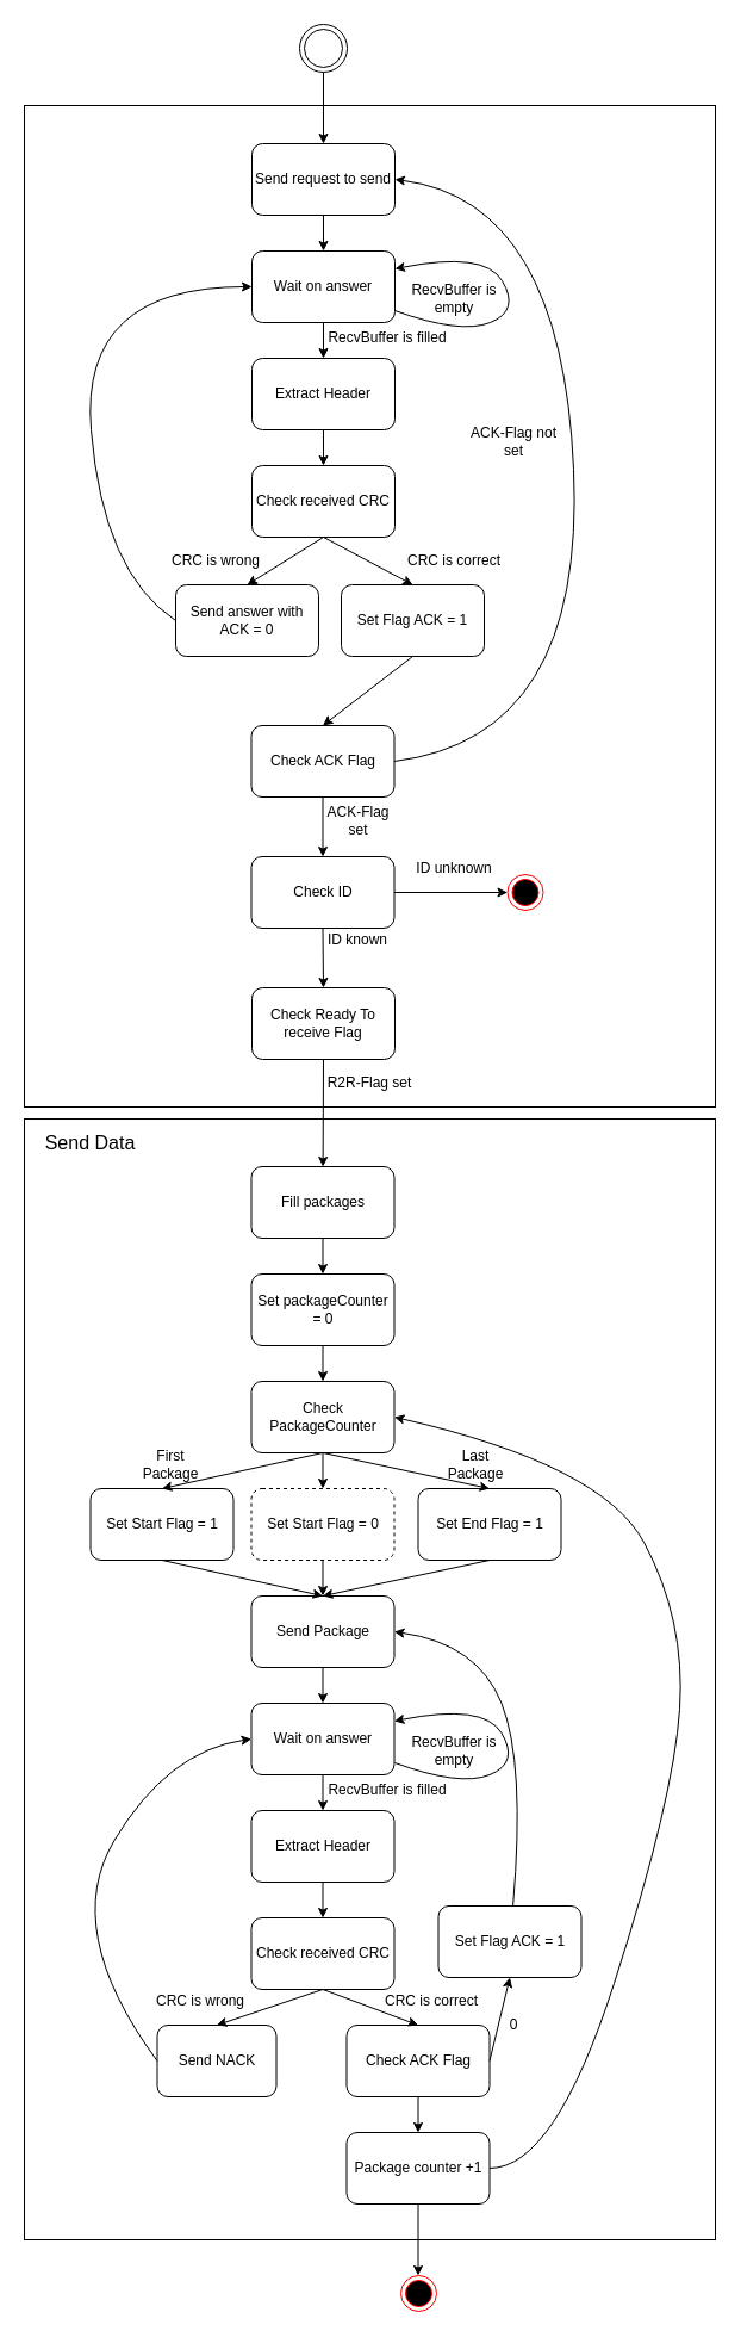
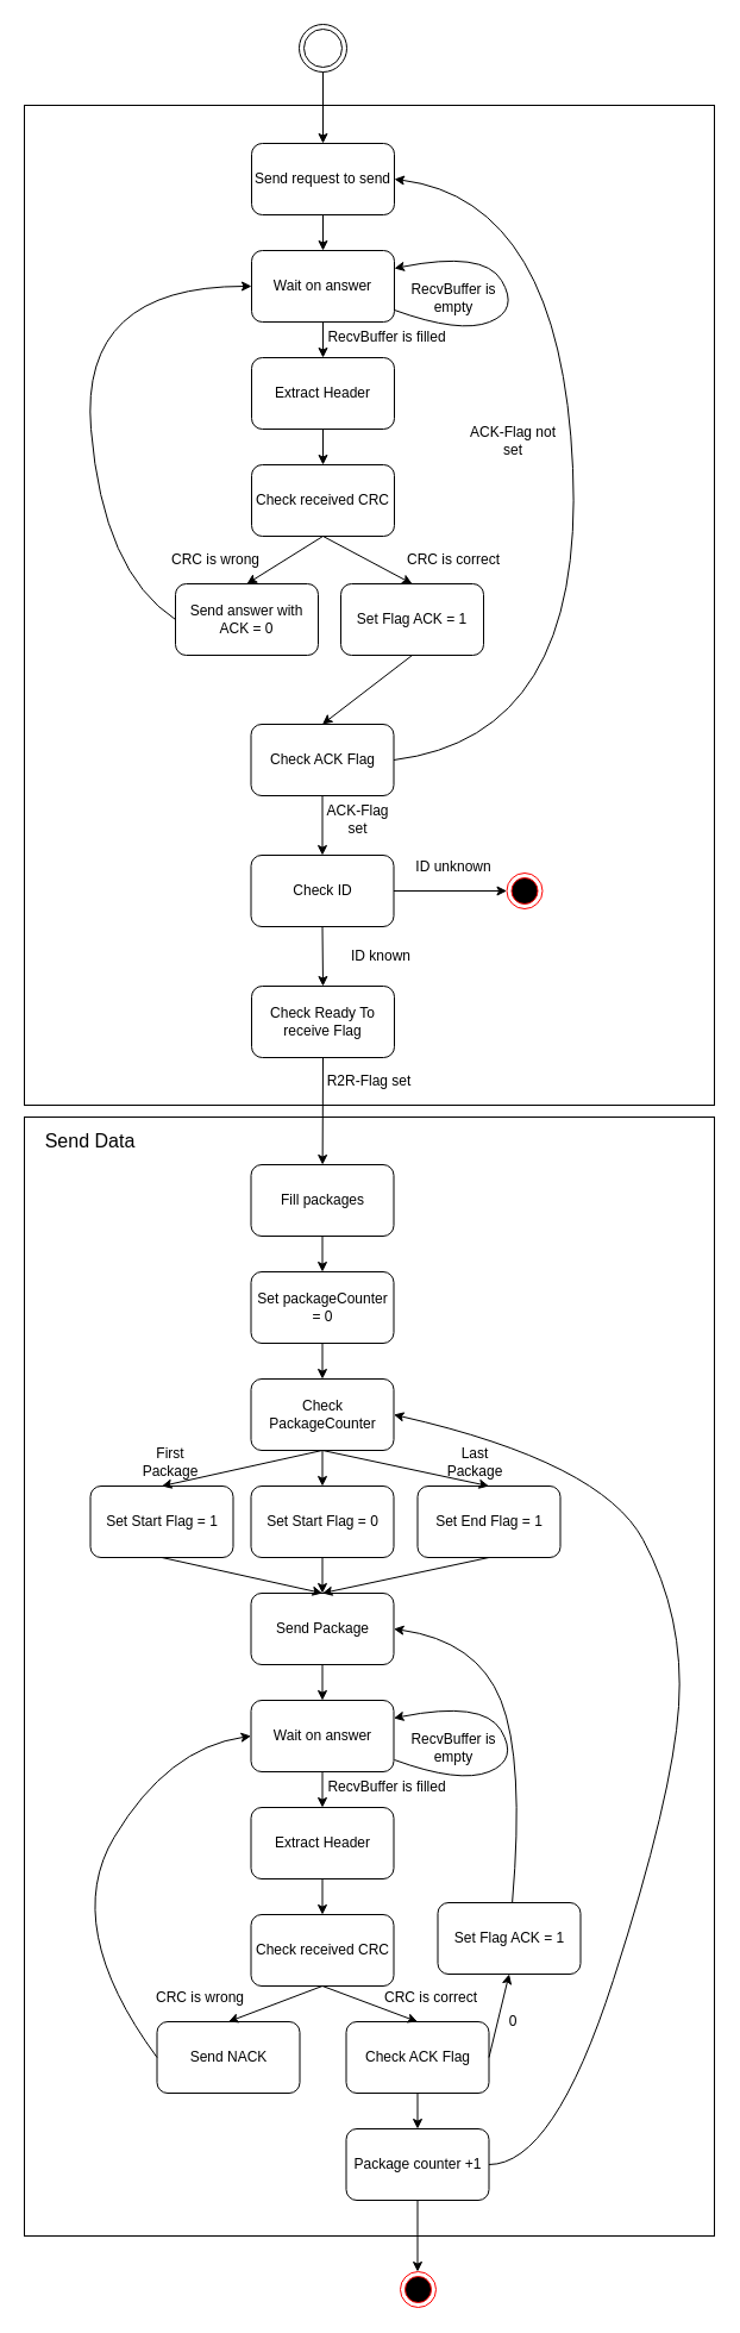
  <mxCell id="0" />
  <mxCell id="1" parent="0" />
  <mxCell id="2" value="Send request to send" style="rounded=1;whiteSpace=wrap;html=1;" parent="1" vertex="1"><mxGeometry x="211" y="120" width="120" height="60" as="geometry" /></mxCell>
  <mxCell id="3" value="Wait on answer" style="rounded=1;whiteSpace=wrap;html=1;" parent="1" vertex="1"><mxGeometry x="211" y="210" width="120" height="60" as="geometry" /></mxCell>
  <mxCell id="4" value="Extract Header" style="rounded=1;whiteSpace=wrap;html=1;" parent="1" vertex="1"><mxGeometry x="211" y="300" width="120" height="60" as="geometry" /></mxCell>
  <mxCell id="5" value="" style="endArrow=classic;html=1;exitX=0.5;exitY=1;exitDx=0;exitDy=0;" parent="1" source="3" target="4" edge="1"><mxGeometry width="50" height="50" relative="1" as="geometry"><mxPoint x="506" y="290" as="sourcePoint" /><mxPoint x="556" y="240" as="targetPoint" /></mxGeometry></mxCell>
  <mxCell id="6" value="RecvBuffer is filled" style="text;html=1;strokeColor=none;fillColor=none;align=center;verticalAlign=middle;whiteSpace=wrap;rounded=0;" parent="1" vertex="1"><mxGeometry x="267" y="273" width="116" height="20" as="geometry" /></mxCell>
  <mxCell id="7" value="" style="curved=1;endArrow=classic;html=1;entryX=1;entryY=0.25;entryDx=0;entryDy=0;" parent="1" target="3" edge="1"><mxGeometry width="50" height="50" relative="1" as="geometry"><mxPoint x="331" y="260" as="sourcePoint" /><mxPoint x="456" y="180" as="targetPoint" /><Array as="points"><mxPoint x="386" y="280" /><mxPoint x="436" y="260" /><mxPoint x="406" y="210" /></Array></mxGeometry></mxCell>
  <mxCell id="8" value="RecvBuffer is empty" style="text;html=1;strokeColor=none;fillColor=none;align=center;verticalAlign=middle;whiteSpace=wrap;rounded=0;" parent="1" vertex="1"><mxGeometry x="336" y="240" width="90" height="20" as="geometry" /></mxCell>
  <mxCell id="9" value="Check received CRC" style="rounded=1;whiteSpace=wrap;html=1;" parent="1" vertex="1"><mxGeometry x="211" y="390" width="120" height="60" as="geometry" /></mxCell>
  <mxCell id="10" value="Check ACK Flag" style="rounded=1;whiteSpace=wrap;html=1;" parent="1" vertex="1"><mxGeometry x="210.5" y="608" width="120" height="60" as="geometry" /></mxCell>
  <mxCell id="11" value="Send answer with ACK = 0" style="rounded=1;whiteSpace=wrap;html=1;" parent="1" vertex="1"><mxGeometry x="147" y="490" width="120" height="60" as="geometry" /></mxCell>
  <mxCell id="12" value="" style="endArrow=classic;html=1;exitX=0.5;exitY=1;exitDx=0;exitDy=0;entryX=0.5;entryY=0;entryDx=0;entryDy=0;" parent="1" source="9" target="11" edge="1"><mxGeometry width="50" height="50" relative="1" as="geometry"><mxPoint x="116" y="670" as="sourcePoint" /><mxPoint x="166" y="620" as="targetPoint" /></mxGeometry></mxCell>
  <mxCell id="13" value="CRC is correct" style="text;html=1;strokeColor=none;fillColor=none;align=center;verticalAlign=middle;whiteSpace=wrap;rounded=0;" parent="1" vertex="1"><mxGeometry x="336" y="460" width="90" height="20" as="geometry" /></mxCell>
  <mxCell id="14" value="CRC is wrong" style="text;html=1;strokeColor=none;fillColor=none;align=center;verticalAlign=middle;whiteSpace=wrap;rounded=0;" parent="1" vertex="1"><mxGeometry x="136" y="460" width="90" height="20" as="geometry" /></mxCell>
  <mxCell id="15" value="" style="endArrow=classic;html=1;exitX=0.5;exitY=1;exitDx=0;exitDy=0;" parent="1" source="4" target="9" edge="1"><mxGeometry width="50" height="50" relative="1" as="geometry"><mxPoint x="466" y="420" as="sourcePoint" /><mxPoint x="516" y="370" as="targetPoint" /></mxGeometry></mxCell>
  <mxCell id="16" value="" style="endArrow=classic;html=1;exitX=0.5;exitY=1;exitDx=0;exitDy=0;" parent="1" source="2" target="3" edge="1"><mxGeometry width="50" height="50" relative="1" as="geometry"><mxPoint x="416" y="200" as="sourcePoint" /><mxPoint x="466" y="150" as="targetPoint" /></mxGeometry></mxCell>
  <mxCell id="17" value="" style="curved=1;endArrow=classic;html=1;exitX=0;exitY=0.5;exitDx=0;exitDy=0;entryX=0;entryY=0.5;entryDx=0;entryDy=0;" parent="1" source="11" target="3" edge="1"><mxGeometry width="50" height="50" relative="1" as="geometry"><mxPoint x="36" y="390" as="sourcePoint" /><mxPoint x="86" y="340" as="targetPoint" /><Array as="points"><mxPoint x="86" y="480" /><mxPoint x="66" y="240" /></Array></mxGeometry></mxCell>
  <mxCell id="18" value="Check Ready To receive Flag" style="rounded=1;whiteSpace=wrap;html=1;" parent="1" vertex="1"><mxGeometry x="211" y="828" width="120" height="60" as="geometry" /></mxCell>
  <mxCell id="19" value="Check ID" style="rounded=1;whiteSpace=wrap;html=1;" parent="1" vertex="1"><mxGeometry x="210.5" y="718" width="120" height="60" as="geometry" /></mxCell>
  <mxCell id="20" value="" style="endArrow=classic;html=1;exitX=0.5;exitY=1;exitDx=0;exitDy=0;entryX=0.5;entryY=0;entryDx=0;entryDy=0;" parent="1" source="10" target="19" edge="1"><mxGeometry width="50" height="50" relative="1" as="geometry"><mxPoint x="471" y="838" as="sourcePoint" /><mxPoint x="521" y="788" as="targetPoint" /></mxGeometry></mxCell>
  <mxCell id="21" value="" style="curved=1;endArrow=classic;html=1;exitX=1;exitY=0.5;exitDx=0;exitDy=0;entryX=1;entryY=0.5;entryDx=0;entryDy=0;" parent="1" source="10" target="2" edge="1"><mxGeometry width="50" height="50" relative="1" as="geometry"><mxPoint x="521" y="688" as="sourcePoint" /><mxPoint x="571" y="638" as="targetPoint" /><Array as="points"><mxPoint x="491" y="618" /><mxPoint x="471" y="168" /></Array></mxGeometry></mxCell>
  <mxCell id="22" value="Fill packages" style="rounded=1;whiteSpace=wrap;html=1;" parent="1" vertex="1"><mxGeometry x="210.5" y="978" width="120" height="60" as="geometry" /></mxCell>
  <mxCell id="23" value="Set packageCounter = 0" style="rounded=1;whiteSpace=wrap;html=1;" parent="1" vertex="1"><mxGeometry x="210.5" y="1068" width="120" height="60" as="geometry" /></mxCell>
  <mxCell id="24" value="Check PackageCounter" style="rounded=1;whiteSpace=wrap;html=1;" parent="1" vertex="1"><mxGeometry x="210.5" y="1158" width="120" height="60" as="geometry" /></mxCell>
  <mxCell id="25" value="Set Start Flag = 1" style="rounded=1;whiteSpace=wrap;html=1;" parent="1" vertex="1"><mxGeometry x="75.5" y="1248" width="120" height="60" as="geometry" /></mxCell>
  <mxCell id="26" value="Send Package" style="rounded=1;whiteSpace=wrap;html=1;" parent="1" vertex="1"><mxGeometry x="210.5" y="1338" width="120" height="60" as="geometry" /></mxCell>
- <mxCell id="27" value="Set Start Flag = 0" style="rounded=1;whiteSpace=wrap;html=1;dashed=1;" parent="1" vertex="1"><mxGeometry x="210.5" y="1248" width="120" height="60" as="geometry" /></mxCell>
+ <mxCell id="27" value="Set Start Flag = 0" style="rounded=1;whiteSpace=wrap;html=1;" parent="1" vertex="1"><mxGeometry x="210.5" y="1248" width="120" height="60" as="geometry" /></mxCell>
  <mxCell id="28" value="Set End Flag = 1" style="rounded=1;whiteSpace=wrap;html=1;" parent="1" vertex="1"><mxGeometry x="350.5" y="1248" width="120" height="60" as="geometry" /></mxCell>
  <mxCell id="29" value="" style="endArrow=classic;html=1;exitX=0.5;exitY=1;exitDx=0;exitDy=0;entryX=0.5;entryY=0;entryDx=0;entryDy=0;" parent="1" source="24" target="28" edge="1"><mxGeometry width="50" height="50" relative="1" as="geometry"><mxPoint x="450.5" y="1198" as="sourcePoint" /><mxPoint x="500.5" y="1148" as="targetPoint" /></mxGeometry></mxCell>
  <mxCell id="30" value="" style="endArrow=classic;html=1;exitX=0.5;exitY=1;exitDx=0;exitDy=0;entryX=0.5;entryY=0;entryDx=0;entryDy=0;" parent="1" source="24" target="27" edge="1"><mxGeometry width="50" height="50" relative="1" as="geometry"><mxPoint x="30.5" y="1198" as="sourcePoint" /><mxPoint x="80.5" y="1148" as="targetPoint" /></mxGeometry></mxCell>
  <mxCell id="31" value="" style="endArrow=classic;html=1;exitX=0.5;exitY=1;exitDx=0;exitDy=0;entryX=0.5;entryY=0;entryDx=0;entryDy=0;" parent="1" source="24" target="25" edge="1"><mxGeometry width="50" height="50" relative="1" as="geometry"><mxPoint x="70.5" y="1168" as="sourcePoint" /><mxPoint x="120.5" y="1118" as="targetPoint" /></mxGeometry></mxCell>
  <mxCell id="32" value="First Package" style="text;html=1;strokeColor=none;fillColor=none;align=center;verticalAlign=middle;whiteSpace=wrap;rounded=0;" parent="1" vertex="1"><mxGeometry x="122.5" y="1218" width="40" height="20" as="geometry" /></mxCell>
  <mxCell id="33" value="Last Package" style="text;html=1;strokeColor=none;fillColor=none;align=center;verticalAlign=middle;whiteSpace=wrap;rounded=0;" parent="1" vertex="1"><mxGeometry x="378.5" y="1218" width="40" height="20" as="geometry" /></mxCell>
  <mxCell id="34" value="" style="endArrow=classic;html=1;exitX=0.5;exitY=1;exitDx=0;exitDy=0;entryX=0.5;entryY=0;entryDx=0;entryDy=0;" parent="1" source="25" target="26" edge="1"><mxGeometry width="50" height="50" relative="1" as="geometry"><mxPoint x="540.5" y="1448" as="sourcePoint" /><mxPoint x="590.5" y="1398" as="targetPoint" /></mxGeometry></mxCell>
  <mxCell id="35" value="" style="endArrow=classic;html=1;exitX=0.5;exitY=1;exitDx=0;exitDy=0;entryX=0.5;entryY=0;entryDx=0;entryDy=0;" parent="1" source="27" target="26" edge="1"><mxGeometry width="50" height="50" relative="1" as="geometry"><mxPoint x="400.5" y="1428" as="sourcePoint" /><mxPoint x="450.5" y="1378" as="targetPoint" /></mxGeometry></mxCell>
  <mxCell id="36" value="" style="endArrow=classic;html=1;exitX=0.5;exitY=1;exitDx=0;exitDy=0;entryX=0.5;entryY=0;entryDx=0;entryDy=0;" parent="1" source="28" target="26" edge="1"><mxGeometry width="50" height="50" relative="1" as="geometry"><mxPoint x="420.5" y="1428" as="sourcePoint" /><mxPoint x="470.5" y="1378" as="targetPoint" /></mxGeometry></mxCell>
  <mxCell id="37" value="Wait on answer" style="rounded=1;whiteSpace=wrap;html=1;" parent="1" vertex="1"><mxGeometry x="210.5" y="1428" width="120" height="60" as="geometry" /></mxCell>
  <mxCell id="38" value="Extract Header" style="rounded=1;whiteSpace=wrap;html=1;" parent="1" vertex="1"><mxGeometry x="210.5" y="1518" width="120" height="60" as="geometry" /></mxCell>
  <mxCell id="39" value="&lt;span style=&quot;white-space: normal&quot;&gt;Check received CRC&lt;/span&gt;" style="rounded=1;whiteSpace=wrap;html=1;" parent="1" vertex="1"><mxGeometry x="210.5" y="1608" width="120" height="60" as="geometry" /></mxCell>
- <mxCell id="40" value="Send NACK" style="rounded=1;whiteSpace=wrap;html=1;" parent="1" vertex="1"><mxGeometry x="131.5" y="1698" width="100" height="60" as="geometry" /></mxCell>
+ <mxCell id="40" value="Send NACK" style="rounded=1;whiteSpace=wrap;html=1;" parent="1" vertex="1"><mxGeometry x="131.5" y="1698" width="120" height="60" as="geometry" /></mxCell>
  <mxCell id="41" value="Set Flag ACK = 1" style="rounded=1;whiteSpace=wrap;html=1;" parent="1" vertex="1"><mxGeometry x="367.5" y="1598" width="120" height="60" as="geometry" /></mxCell>
  <mxCell id="42" value="Check ACK Flag" style="rounded=1;whiteSpace=wrap;html=1;" parent="1" vertex="1"><mxGeometry x="290.5" y="1698" width="120" height="60" as="geometry" /></mxCell>
  <mxCell id="43" value="Package counter +1" style="rounded=1;whiteSpace=wrap;html=1;" parent="1" vertex="1"><mxGeometry x="290.5" y="1788" width="120" height="60" as="geometry" /></mxCell>
  <mxCell id="44" value="" style="curved=1;endArrow=classic;html=1;entryX=1;entryY=0.5;entryDx=0;entryDy=0;exitX=1;exitY=0.5;exitDx=0;exitDy=0;" parent="1" source="43" target="24" edge="1"><mxGeometry width="50" height="50" relative="1" as="geometry"><mxPoint x="515" y="1508" as="sourcePoint" /><mxPoint x="565" y="1458" as="targetPoint" /><Array as="points"><mxPoint x="465" y="1818" /><mxPoint x="565" y="1508" /><mxPoint x="575" y="1358" /><mxPoint x="505" y="1228" /></Array></mxGeometry></mxCell>
  <mxCell id="45" value="" style="endArrow=classic;html=1;exitX=0.5;exitY=1;exitDx=0;exitDy=0;" parent="1" source="26" target="37" edge="1"><mxGeometry width="50" height="50" relative="1" as="geometry"><mxPoint x="420.5" y="1528" as="sourcePoint" /><mxPoint x="470.5" y="1478" as="targetPoint" /></mxGeometry></mxCell>
  <mxCell id="46" value="" style="endArrow=classic;html=1;exitX=0.5;exitY=1;exitDx=0;exitDy=0;" parent="1" source="37" target="38" edge="1"><mxGeometry width="50" height="50" relative="1" as="geometry"><mxPoint x="380.5" y="1548" as="sourcePoint" /><mxPoint x="430.5" y="1498" as="targetPoint" /></mxGeometry></mxCell>
  <mxCell id="47" value="" style="endArrow=classic;html=1;exitX=0.5;exitY=1;exitDx=0;exitDy=0;" parent="1" source="38" target="39" edge="1"><mxGeometry width="50" height="50" relative="1" as="geometry"><mxPoint x="380.5" y="1618" as="sourcePoint" /><mxPoint x="430.5" y="1568" as="targetPoint" /></mxGeometry></mxCell>
  <mxCell id="48" value="" style="endArrow=classic;html=1;exitX=0.5;exitY=1;exitDx=0;exitDy=0;entryX=0.5;entryY=0;entryDx=0;entryDy=0;" parent="1" source="39" target="42" edge="1"><mxGeometry width="50" height="50" relative="1" as="geometry"><mxPoint x="420.5" y="1638" as="sourcePoint" /><mxPoint x="470.5" y="1588" as="targetPoint" /></mxGeometry></mxCell>
  <mxCell id="49" value="" style="endArrow=classic;html=1;exitX=0.5;exitY=1;exitDx=0;exitDy=0;entryX=0.5;entryY=0;entryDx=0;entryDy=0;" parent="1" source="39" target="40" edge="1"><mxGeometry width="50" height="50" relative="1" as="geometry"><mxPoint x="-69.5" y="1668" as="sourcePoint" /><mxPoint x="-19.5" y="1618" as="targetPoint" /></mxGeometry></mxCell>
  <mxCell id="50" value="" style="curved=1;endArrow=classic;html=1;entryX=0;entryY=0.5;entryDx=0;entryDy=0;exitX=0;exitY=0.5;exitDx=0;exitDy=0;" parent="1" source="40" target="37" edge="1"><mxGeometry width="50" height="50" relative="1" as="geometry"><mxPoint x="-59.5" y="1558" as="sourcePoint" /><mxPoint x="-9.5" y="1508" as="targetPoint" /><Array as="points"><mxPoint x="50.5" y="1618" /><mxPoint x="140.5" y="1468" /></Array></mxGeometry></mxCell>
  <mxCell id="51" value="" style="endArrow=classic;html=1;exitX=1;exitY=0.5;exitDx=0;exitDy=0;entryX=0.5;entryY=1;entryDx=0;entryDy=0;" parent="1" source="42" target="41" edge="1"><mxGeometry width="50" height="50" relative="1" as="geometry"><mxPoint x="450.5" y="1718" as="sourcePoint" /><mxPoint x="500.5" y="1668" as="targetPoint" /></mxGeometry></mxCell>
  <mxCell id="52" value="" style="curved=1;endArrow=classic;html=1;entryX=1;entryY=0.5;entryDx=0;entryDy=0;" parent="1" source="41" target="26" edge="1"><mxGeometry width="50" height="50" relative="1" as="geometry"><mxPoint x="390.5" y="1478" as="sourcePoint" /><mxPoint x="440.5" y="1428" as="targetPoint" /><Array as="points"><mxPoint x="440.5" y="1478" /><mxPoint x="400.5" y="1378" /></Array></mxGeometry></mxCell>
  <mxCell id="53" value="0" style="text;html=1;strokeColor=none;fillColor=none;align=center;verticalAlign=middle;whiteSpace=wrap;rounded=0;" parent="1" vertex="1"><mxGeometry x="410.5" y="1688" width="40" height="20" as="geometry" /></mxCell>
  <mxCell id="54" value="" style="endArrow=classic;html=1;exitX=0.5;exitY=1;exitDx=0;exitDy=0;entryX=0.5;entryY=0;entryDx=0;entryDy=0;" parent="1" source="42" target="43" edge="1"><mxGeometry width="50" height="50" relative="1" as="geometry"><mxPoint x="40.5" y="1858" as="sourcePoint" /><mxPoint x="90.5" y="1808" as="targetPoint" /></mxGeometry></mxCell>
  <mxCell id="55" value="" style="endArrow=classic;html=1;exitX=0.5;exitY=1;exitDx=0;exitDy=0;" parent="1" source="43" edge="1"><mxGeometry width="50" height="50" relative="1" as="geometry"><mxPoint x="180.5" y="1938" as="sourcePoint" /><mxPoint x="350.5" y="1908" as="targetPoint" /></mxGeometry></mxCell>
  <mxCell id="56" value="Send Data" style="text;html=1;strokeColor=none;fillColor=none;align=center;verticalAlign=middle;whiteSpace=wrap;rounded=0;fontSize=16;" parent="1" vertex="1"><mxGeometry x="30" y="948" width="91" height="20" as="geometry" /></mxCell>
  <mxCell id="57" value="" style="endArrow=classic;html=1;fontSize=16;exitX=0.5;exitY=1;exitDx=0;exitDy=0;" parent="1" source="22" target="23" edge="1"><mxGeometry width="50" height="50" relative="1" as="geometry"><mxPoint x="576.5" y="1008" as="sourcePoint" /><mxPoint x="626.5" y="958" as="targetPoint" /></mxGeometry></mxCell>
  <mxCell id="58" value="" style="endArrow=classic;html=1;fontSize=16;exitX=0.5;exitY=1;exitDx=0;exitDy=0;" parent="1" source="23" target="24" edge="1"><mxGeometry width="50" height="50" relative="1" as="geometry"><mxPoint x="396.5" y="1128" as="sourcePoint" /><mxPoint x="446.5" y="1078" as="targetPoint" /></mxGeometry></mxCell>
  <mxCell id="59" value="CRC is wrong" style="text;html=1;strokeColor=none;fillColor=none;align=center;verticalAlign=middle;whiteSpace=wrap;rounded=0;" parent="1" vertex="1"><mxGeometry x="122.5" y="1668" width="90" height="20" as="geometry" /></mxCell>
  <mxCell id="60" value="CRC is correct" style="text;html=1;strokeColor=none;fillColor=none;align=center;verticalAlign=middle;whiteSpace=wrap;rounded=0;" parent="1" vertex="1"><mxGeometry x="316.5" y="1668" width="90" height="20" as="geometry" /></mxCell>
  <mxCell id="61" value="" style="endArrow=classic;html=1;fontSize=16;exitX=0.5;exitY=1;exitDx=0;exitDy=0;" parent="1" source="18" target="22" edge="1"><mxGeometry width="50" height="50" relative="1" as="geometry"><mxPoint x="41" y="868" as="sourcePoint" /><mxPoint x="261" y="978" as="targetPoint" /></mxGeometry></mxCell>
  <mxCell id="62" value="" style="rounded=0;whiteSpace=wrap;html=1;fillColor=none;" parent="1" vertex="1"><mxGeometry x="20" y="938" width="580" height="940" as="geometry" /></mxCell>
  <mxCell id="63" value="" style="ellipse;html=1;shape=endState;fillColor=#000000;strokeColor=#ff0000;fontSize=16;" parent="1" vertex="1"><mxGeometry x="336" y="1908" width="30" height="30" as="geometry" /></mxCell>
  <mxCell id="64" value="" style="ellipse;shape=doubleEllipse;html=1;dashed=0;whitespace=wrap;aspect=fixed;fillColor=none;fontSize=16;" parent="1" vertex="1"><mxGeometry x="251" y="20" width="40" height="40" as="geometry" /></mxCell>
  <mxCell id="65" value="" style="endArrow=classic;html=1;fontSize=16;exitX=0.5;exitY=1;exitDx=0;exitDy=0;" parent="1" source="64" target="2" edge="1"><mxGeometry width="50" height="50" relative="1" as="geometry"><mxPoint x="436" y="60" as="sourcePoint" /><mxPoint x="346" y="60" as="targetPoint" /></mxGeometry></mxCell>
  <mxCell id="66" value="" style="rounded=0;whiteSpace=wrap;html=1;fillColor=none;" parent="1" vertex="1"><mxGeometry x="20" y="88" width="580" height="840" as="geometry" /></mxCell>
  <mxCell id="67" value="RecvBuffer is filled" style="text;html=1;strokeColor=none;fillColor=none;align=center;verticalAlign=middle;whiteSpace=wrap;rounded=0;" parent="1" vertex="1"><mxGeometry x="266.5" y="1491" width="116" height="20" as="geometry" /></mxCell>
  <mxCell id="68" value="" style="curved=1;endArrow=classic;html=1;entryX=1;entryY=0.25;entryDx=0;entryDy=0;" parent="1" edge="1"><mxGeometry width="50" height="50" relative="1" as="geometry"><mxPoint x="331" y="1478" as="sourcePoint" /><mxPoint x="330.5" y="1443" as="targetPoint" /><Array as="points"><mxPoint x="385.5" y="1498" /><mxPoint x="435.5" y="1478" /><mxPoint x="405.5" y="1428" /></Array></mxGeometry></mxCell>
  <mxCell id="69" value="RecvBuffer is empty" style="text;html=1;strokeColor=none;fillColor=none;align=center;verticalAlign=middle;whiteSpace=wrap;rounded=0;" parent="1" vertex="1"><mxGeometry x="335.5" y="1458" width="90" height="20" as="geometry" /></mxCell>
  <mxCell id="70" value="ACK-Flag not set" style="text;html=1;strokeColor=none;fillColor=none;align=center;verticalAlign=middle;whiteSpace=wrap;rounded=0;" vertex="1" parent="1"><mxGeometry x="385.5" y="360" width="90" height="20" as="geometry" /></mxCell>
  <mxCell id="71" value="" style="ellipse;html=1;shape=endState;fillColor=#000000;strokeColor=#ff0000;fontSize=16;" vertex="1" parent="1"><mxGeometry x="425.5" y="733" width="30" height="30" as="geometry" /></mxCell>
  <mxCell id="72" value="" style="endArrow=classic;html=1;entryX=0;entryY=0.5;entryDx=0;entryDy=0;exitX=1;exitY=0.5;exitDx=0;exitDy=0;" edge="1" parent="1" source="19" target="71"><mxGeometry width="50" height="50" relative="1" as="geometry"><mxPoint x="410.5" y="712" as="sourcePoint" /><mxPoint x="288.06" y="603.5" as="targetPoint" /></mxGeometry></mxCell>
  <mxCell id="73" value="ID unknown" style="text;html=1;strokeColor=none;fillColor=none;align=center;verticalAlign=middle;whiteSpace=wrap;rounded=0;" vertex="1" parent="1"><mxGeometry x="336" y="718" width="90" height="20" as="geometry" /></mxCell>
  <mxCell id="74" value="Set Flag ACK = 1" style="rounded=1;whiteSpace=wrap;html=1;" vertex="1" parent="1"><mxGeometry x="286" y="490" width="120" height="60" as="geometry" /></mxCell>
  <mxCell id="75" value="" style="endArrow=classic;html=1;exitX=0.5;exitY=1;exitDx=0;exitDy=0;entryX=0.5;entryY=0;entryDx=0;entryDy=0;" edge="1" parent="1" source="9" target="74"><mxGeometry width="50" height="50" relative="1" as="geometry"><mxPoint x="281" y="460" as="sourcePoint" /><mxPoint x="217" y="500" as="targetPoint" /></mxGeometry></mxCell>
  <mxCell id="76" value="ACK-Flag set" style="text;html=1;strokeColor=none;fillColor=none;align=center;verticalAlign=middle;whiteSpace=wrap;rounded=0;" vertex="1" parent="1"><mxGeometry x="265" y="678" width="70.5" height="20" as="geometry" /></mxCell>
  <mxCell id="77" value="" style="endArrow=classic;html=1;exitX=0.5;exitY=1;exitDx=0;exitDy=0;entryX=0.5;entryY=0;entryDx=0;entryDy=0;" edge="1" parent="1" source="19" target="18"><mxGeometry width="50" height="50" relative="1" as="geometry"><mxPoint x="195.5" y="768" as="sourcePoint" /><mxPoint x="304" y="838" as="targetPoint" /></mxGeometry></mxCell>
- <mxCell id="78" value="ID known" style="text;html=1;strokeColor=none;fillColor=none;align=center;verticalAlign=middle;whiteSpace=wrap;rounded=0;" vertex="1" parent="1"><mxGeometry x="255.25" y="778" width="90" height="20" as="geometry" /></mxCell>
+ <mxCell id="78" value="ID known" style="text;html=1;strokeColor=none;fillColor=none;align=center;verticalAlign=middle;whiteSpace=wrap;rounded=0;" vertex="1" parent="1"><mxGeometry x="275.25" y="793" width="90" height="20" as="geometry" /></mxCell>
  <mxCell id="79" value="R2R-Flag&amp;nbsp;set" style="text;html=1;strokeColor=none;fillColor=none;align=center;verticalAlign=middle;whiteSpace=wrap;rounded=0;" vertex="1" parent="1"><mxGeometry x="265" y="898" width="90" height="20" as="geometry" /></mxCell>
  <mxCell id="80" value="" style="endArrow=classic;html=1;exitX=0.5;exitY=1;exitDx=0;exitDy=0;entryX=0.5;entryY=0;entryDx=0;entryDy=0;" edge="1" parent="1" source="74" target="10"><mxGeometry width="50" height="50" relative="1" as="geometry"><mxPoint x="281" y="460" as="sourcePoint" /><mxPoint x="356" y="500" as="targetPoint" /></mxGeometry></mxCell>
